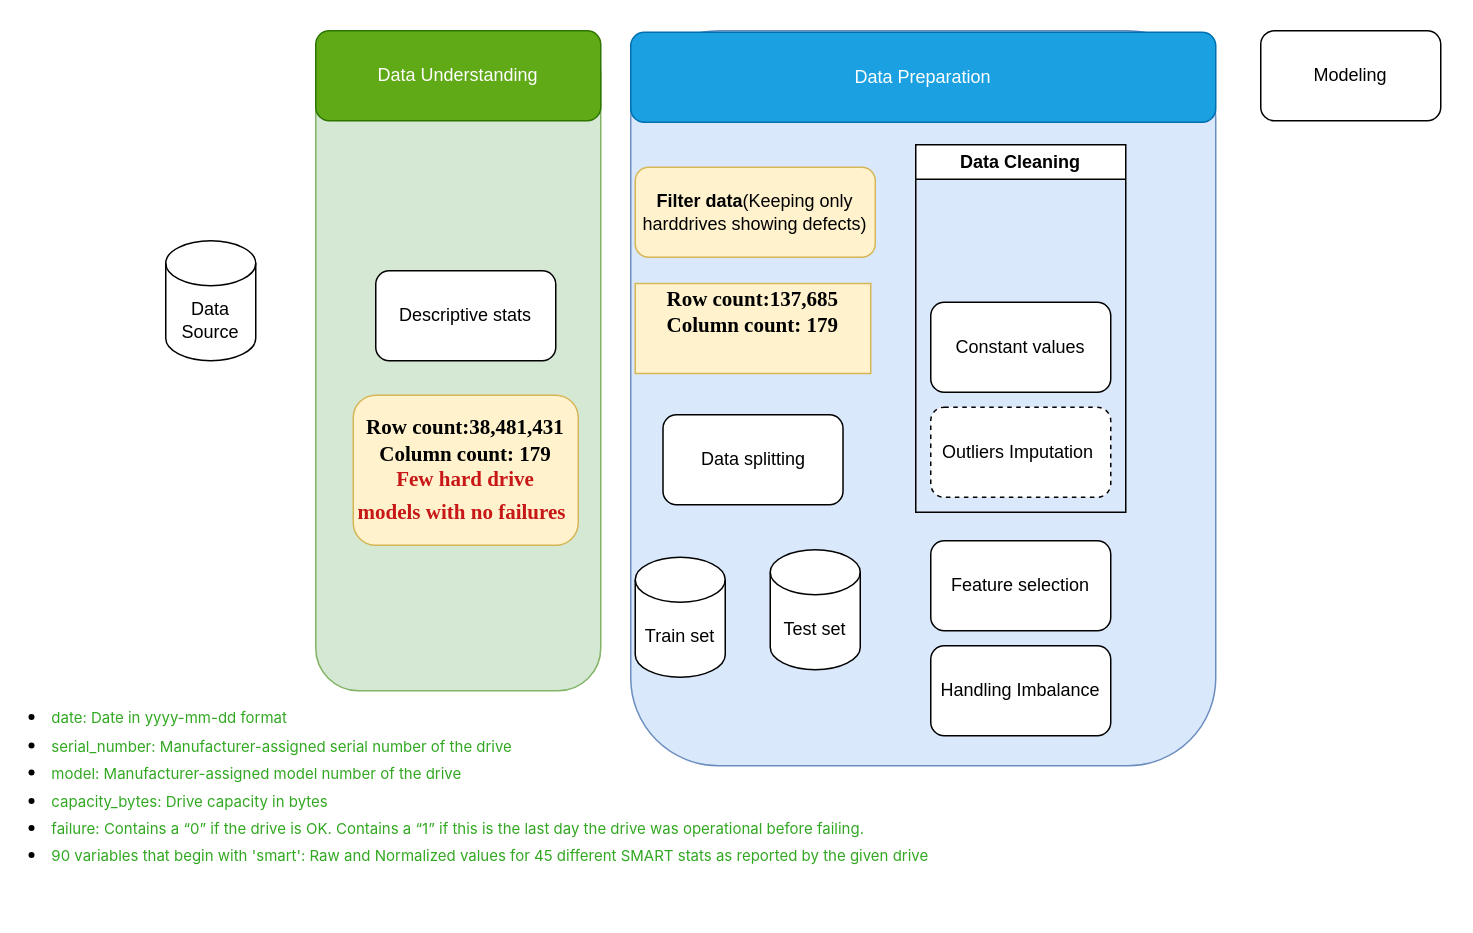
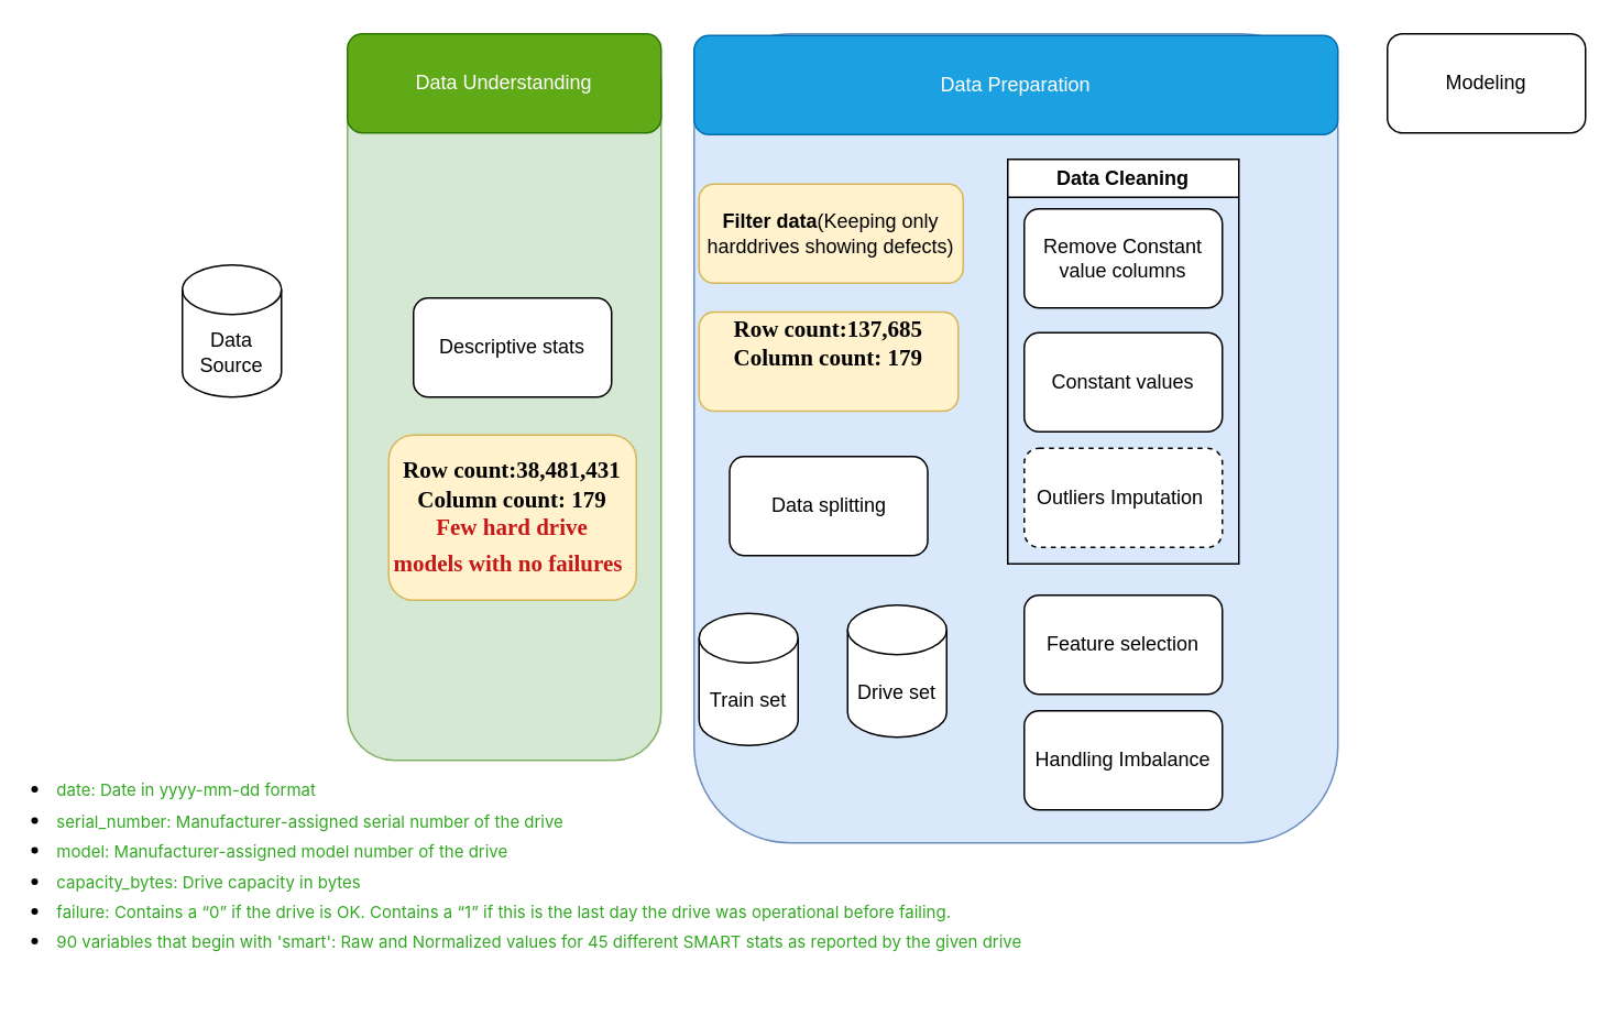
  <mxCell id="0" />
  <mxCell id="1" parent="0" />
  <mxCell id="2" value="&lt;ul style=&quot;border: 0px; font-family: Inter, sans-serif; font-variant-numeric: inherit; font-variant-east-asian: inherit; margin: 0px 0px 16px 8px; padding: 0px 0px 0px 14px; vertical-align: baseline; list-style-position: initial; list-style-image: initial; text-align: left; background-color: rgb(255, 255, 255);&quot;&gt;&lt;li style=&quot;border: 0px; font-family: inherit; font-style: inherit; font-variant: inherit; font-weight: inherit; margin: 4px 0px; padding: 0px; vertical-align: baseline;&quot;&gt;&lt;p style=&quot;border: 0px; font-family: inherit; font-style: inherit; font-variant: inherit; font-weight: inherit; margin: 0px; padding: 0px; vertical-align: baseline;&quot;&gt;&lt;font color=&quot;#32a822&quot; style=&quot;font-size: 10px;&quot;&gt;&lt;span style=&quot;border: 0px; font-family: inherit; font-style: inherit; font-variant: inherit; margin: 0px; padding: 0px; vertical-align: baseline;&quot;&gt;date&lt;/span&gt;: Date in yyyy-mm-dd format&lt;/font&gt;&lt;/p&gt;&lt;/li&gt;&lt;li style=&quot;border: 0px; font-family: inherit; font-style: inherit; font-variant: inherit; font-weight: inherit; margin: 4px 0px; padding: 0px; vertical-align: baseline;&quot;&gt;&lt;p style=&quot;border: 0px; font-family: inherit; font-style: inherit; font-variant: inherit; font-weight: inherit; margin: 0px; padding: 0px; vertical-align: baseline;&quot;&gt;&lt;font color=&quot;#32a822&quot; style=&quot;font-size: 10px;&quot;&gt;&lt;span style=&quot;border: 0px; font-family: inherit; font-style: inherit; font-variant: inherit; margin: 0px; padding: 0px; vertical-align: baseline;&quot;&gt;serial_number&lt;/span&gt;: Manufacturer-assigned serial number of the drive&lt;/font&gt;&lt;/p&gt;&lt;/li&gt;&lt;li style=&quot;border: 0px; font-family: inherit; font-style: inherit; font-variant: inherit; font-weight: inherit; margin: 4px 0px; padding: 0px; vertical-align: baseline;&quot;&gt;&lt;p style=&quot;border: 0px; font-family: inherit; font-style: inherit; font-variant: inherit; font-weight: inherit; margin: 0px; padding: 0px; vertical-align: baseline;&quot;&gt;&lt;font color=&quot;#32a822&quot; style=&quot;font-size: 10px;&quot;&gt;&lt;span style=&quot;border: 0px; font-family: inherit; font-style: inherit; font-variant: inherit; margin: 0px; padding: 0px; vertical-align: baseline;&quot;&gt;model&lt;/span&gt;: Manufacturer-assigned model number of the drive&lt;/font&gt;&lt;/p&gt;&lt;/li&gt;&lt;li style=&quot;border: 0px; font-family: inherit; font-style: inherit; font-variant: inherit; font-weight: inherit; margin: 4px 0px; padding: 0px; vertical-align: baseline;&quot;&gt;&lt;p style=&quot;border: 0px; font-family: inherit; font-style: inherit; font-variant: inherit; font-weight: inherit; margin: 0px; padding: 0px; vertical-align: baseline;&quot;&gt;&lt;font color=&quot;#32a822&quot; style=&quot;font-size: 10px;&quot;&gt;&lt;span style=&quot;border: 0px; font-family: inherit; font-style: inherit; font-variant: inherit; margin: 0px; padding: 0px; vertical-align: baseline;&quot;&gt;capacity_bytes&lt;/span&gt;: Drive capacity in bytes&lt;/font&gt;&lt;/p&gt;&lt;/li&gt;&lt;li style=&quot;border: 0px; font-family: inherit; font-style: inherit; font-variant: inherit; font-weight: inherit; margin: 4px 0px; padding: 0px; vertical-align: baseline;&quot;&gt;&lt;p style=&quot;border: 0px; font-family: inherit; font-style: inherit; font-variant: inherit; font-weight: inherit; margin: 0px; padding: 0px; vertical-align: baseline;&quot;&gt;&lt;font color=&quot;#32a822&quot; style=&quot;font-size: 10px;&quot;&gt;&lt;span style=&quot;border: 0px; font-family: inherit; font-style: inherit; font-variant: inherit; margin: 0px; padding: 0px; vertical-align: baseline;&quot;&gt;failure&lt;/span&gt;: Contains a “0” if the drive is OK. Contains a “1” if this is the last day the drive was operational before failing.&lt;/font&gt;&lt;/p&gt;&lt;/li&gt;&lt;li style=&quot;border: 0px; font-family: inherit; font-style: inherit; font-variant: inherit; font-weight: inherit; margin: 4px 0px; padding: 0px; vertical-align: baseline;&quot;&gt;&lt;p style=&quot;border: 0px; font-family: inherit; font-style: inherit; font-variant: inherit; font-weight: inherit; margin: 0px; padding: 0px; vertical-align: baseline;&quot;&gt;&lt;font color=&quot;#32a822&quot; style=&quot;font-size: 10px;&quot;&gt;&lt;span style=&quot;border: 0px; font-family: inherit; font-style: inherit; font-variant: inherit; margin: 0px; padding: 0px; vertical-align: baseline;&quot;&gt;90 variables that begin with 'smart'&lt;/span&gt;: Raw and Normalized values for 45 different SMART stats as reported by the given drive&lt;/font&gt;&lt;/p&gt;&lt;/li&gt;&lt;/ul&gt;" style="text;html=1;align=center;verticalAlign=middle;resizable=0;points=[];autosize=1;strokeColor=none;fillColor=none;" vertex="1" parent="1"><mxGeometry x="20" y="460" width="590" height="140" as="geometry" /></mxCell>
  <mxCell id="3" value="" style="rounded=1;whiteSpace=wrap;html=1;fontSize=14;fillColor=#dae8fc;strokeColor=#6c8ebf;" vertex="1" parent="1"><mxGeometry x="420" y="20" width="390" height="490" as="geometry" /></mxCell>
  <mxCell id="4" value="" style="rounded=1;whiteSpace=wrap;html=1;fontSize=14;fillColor=#d5e8d4;strokeColor=#82b366;" vertex="1" parent="1"><mxGeometry x="210" y="20" width="190" height="440" as="geometry" /></mxCell>
  <mxCell id="5" value="Data Source" style="shape=cylinder3;whiteSpace=wrap;html=1;boundedLbl=1;backgroundOutline=1;size=15;" vertex="1" parent="1"><mxGeometry x="110" y="160" width="60" height="80" as="geometry" /></mxCell>
  <mxCell id="6" value="Data Understanding" style="rounded=1;whiteSpace=wrap;html=1;fillColor=#60a917;fontColor=#ffffff;strokeColor=#2D7600;" vertex="1" parent="1"><mxGeometry x="210" y="20" width="190" height="60" as="geometry" /></mxCell>
  <mxCell id="7" value="Descriptive stats" style="rounded=1;whiteSpace=wrap;html=1;" vertex="1" parent="1"><mxGeometry x="250" y="180" width="120" height="60" as="geometry" /></mxCell>
  <mxCell id="8" value="Data Preparation" style="rounded=1;whiteSpace=wrap;html=1;fillColor=#1ba1e2;fontColor=#ffffff;strokeColor=#006EAF;" vertex="1" parent="1"><mxGeometry x="420" y="21" width="390" height="60" as="geometry" /></mxCell>
  <mxCell id="9" value="Data Cleaning" style="swimlane;whiteSpace=wrap;html=1;" vertex="1" parent="1"><mxGeometry x="610" y="96" width="140" height="245" as="geometry" /></mxCell>
  <mxCell id="10" value="Constant values" style="rounded=1;whiteSpace=wrap;html=1;" vertex="1" parent="9"><mxGeometry x="10" y="105" width="120" height="60" as="geometry" /></mxCell>
  <mxCell id="11" value="Outliers Imputation&amp;nbsp;" style="rounded=1;whiteSpace=wrap;html=1;dashed=1;" vertex="1" parent="9"><mxGeometry x="10" y="175" width="120" height="60" as="geometry" /></mxCell>
+ <mxCell id="12" value="Remove Constant value columns" style="rounded=1;whiteSpace=wrap;html=1;" vertex="1" parent="9"><mxGeometry x="10" y="30" width="120" height="60" as="geometry" /></mxCell>
  <mxCell id="13" value="Feature selection" style="rounded=1;whiteSpace=wrap;html=1;" vertex="1" parent="1"><mxGeometry x="620" y="360" width="120" height="60" as="geometry" /></mxCell>
  <mxCell id="14" value="Handling Imbalance" style="rounded=1;whiteSpace=wrap;html=1;" vertex="1" parent="1"><mxGeometry x="620" y="430" width="120" height="60" as="geometry" /></mxCell>
  <mxCell id="15" value="Modeling" style="rounded=1;whiteSpace=wrap;html=1;" vertex="1" parent="1"><mxGeometry x="840" y="20" width="120" height="60" as="geometry" /></mxCell>
  <mxCell id="16" value="Data splitting" style="rounded=1;whiteSpace=wrap;html=1;" vertex="1" parent="1"><mxGeometry x="441.5" y="276" width="120" height="60" as="geometry" /></mxCell>
- <mxCell id="17" value="Test set" style="shape=cylinder3;whiteSpace=wrap;html=1;boundedLbl=1;backgroundOutline=1;size=15;" vertex="1" parent="1"><mxGeometry x="513" y="366" width="60" height="80" as="geometry" /></mxCell>
+ <mxCell id="17" value="Drive set" style="shape=cylinder3;whiteSpace=wrap;html=1;boundedLbl=1;backgroundOutline=1;size=15;" vertex="1" parent="1"><mxGeometry x="513" y="366" width="60" height="80" as="geometry" /></mxCell>
  <mxCell id="18" value="Train set" style="shape=cylinder3;whiteSpace=wrap;html=1;boundedLbl=1;backgroundOutline=1;size=15;" vertex="1" parent="1"><mxGeometry x="423" y="371" width="60" height="80" as="geometry" /></mxCell>
  <mxCell id="19" value="&lt;b&gt;Filter data&lt;/b&gt;(Keeping only harddrives showing defects)" style="rounded=1;whiteSpace=wrap;html=1;fillColor=#fff2cc;strokeColor=#d6b656;" vertex="1" parent="1"><mxGeometry x="423" y="111" width="160" height="60" as="geometry" /></mxCell>
  <mxCell id="20" value="&lt;div&gt;&lt;font style=&quot;font-size: 14px;&quot;&gt;&lt;span style=&quot;font-family: HTWBerlin; font-weight: bold; vertical-align: baseline;&quot;&gt;Row count:38,481,431&lt;/span&gt;&lt;/font&gt;&lt;/div&gt;&lt;font style=&quot;font-size: 14px;&quot;&gt;&lt;span style=&quot;background-color: initial; font-family: HTWBerlin; font-weight: bold; vertical-align: baseline;&quot;&gt;Column&amp;nbsp;&lt;span style=&quot;background-color: initial;&quot;&gt;count: 179&lt;/span&gt;&lt;br&gt;&lt;/span&gt;&lt;/font&gt;&lt;font color=&quot;#c71717&quot;&gt;&lt;span style=&quot;font-family: HTWBerlin; font-weight: bold; font-size: 14px; background-color: initial;&quot;&gt;Few hard drive&lt;/span&gt;&lt;br&gt;&lt;/font&gt;&lt;div&gt;&lt;font color=&quot;#c71717&quot;&gt;&lt;font style=&quot;font-size: 14px;&quot;&gt;&lt;span style=&quot;font-family: HTWBerlin; font-weight: bold; vertical-align: baseline;&quot;&gt;models with no failures&lt;/span&gt;&lt;/font&gt;&lt;span style=&quot;font-size: 14pt; font-family: HTWBerlin; font-weight: bold; vertical-align: baseline;&quot;&gt;&amp;nbsp;&lt;/span&gt;&lt;/font&gt;&lt;/div&gt;" style="rounded=1;whiteSpace=wrap;html=1;fillColor=#fff2cc;strokeColor=#d6b656;" vertex="1" parent="1"><mxGeometry x="235" y="263" width="150" height="100" as="geometry" /></mxCell>
- <mxCell id="21" value="&lt;div&gt;&lt;font style=&quot;font-size: 14px;&quot;&gt;&lt;span style=&quot;font-family: HTWBerlin; font-weight: bold; vertical-align: baseline;&quot;&gt;Row count:&lt;/span&gt;&lt;/font&gt;&lt;font style=&quot;font-size: 14px;&quot;&gt;&lt;span style=&quot;text-align: left; text-indent: -0.31in; background-color: initial; font-family: HTWBerlin; font-weight: bold; vertical-align: baseline;&quot;&gt;137,685&lt;/span&gt;&lt;/font&gt;&lt;/div&gt;&lt;font style=&quot;font-size: 14px;&quot;&gt;&lt;span style=&quot;background-color: initial; font-family: HTWBerlin; font-weight: bold; vertical-align: baseline;&quot;&gt;Column&amp;nbsp;&lt;span style=&quot;background-color: initial;&quot;&gt;count: 179&lt;/span&gt;&lt;br&gt;&lt;span style=&quot;font-size: 14pt; background-color: initial;&quot;&gt;&amp;nbsp;&lt;/span&gt;&lt;br&gt;&lt;/span&gt;&lt;/font&gt;" style="whiteSpace=wrap;html=1;fillColor=#fff2cc;strokeColor=#d6b656;rounded=0;" vertex="1" parent="1"><mxGeometry x="423" y="188.5" width="157" height="60" as="geometry" /></mxCell>
+ <mxCell id="21" value="&lt;div&gt;&lt;font style=&quot;font-size: 14px;&quot;&gt;&lt;span style=&quot;font-family: HTWBerlin; font-weight: bold; vertical-align: baseline;&quot;&gt;Row count:&lt;/span&gt;&lt;/font&gt;&lt;font style=&quot;font-size: 14px;&quot;&gt;&lt;span style=&quot;text-align: left; text-indent: -0.31in; background-color: initial; font-family: HTWBerlin; font-weight: bold; vertical-align: baseline;&quot;&gt;137,685&lt;/span&gt;&lt;/font&gt;&lt;/div&gt;&lt;font style=&quot;font-size: 14px;&quot;&gt;&lt;span style=&quot;background-color: initial; font-family: HTWBerlin; font-weight: bold; vertical-align: baseline;&quot;&gt;Column&amp;nbsp;&lt;span style=&quot;background-color: initial;&quot;&gt;count: 179&lt;/span&gt;&lt;br&gt;&lt;span style=&quot;font-size: 14pt; background-color: initial;&quot;&gt;&amp;nbsp;&lt;/span&gt;&lt;br&gt;&lt;/span&gt;&lt;/font&gt;" style="rounded=1;whiteSpace=wrap;html=1;fillColor=#fff2cc;strokeColor=#d6b656;" vertex="1" parent="1"><mxGeometry x="423" y="188.5" width="157" height="60" as="geometry" /></mxCell>
